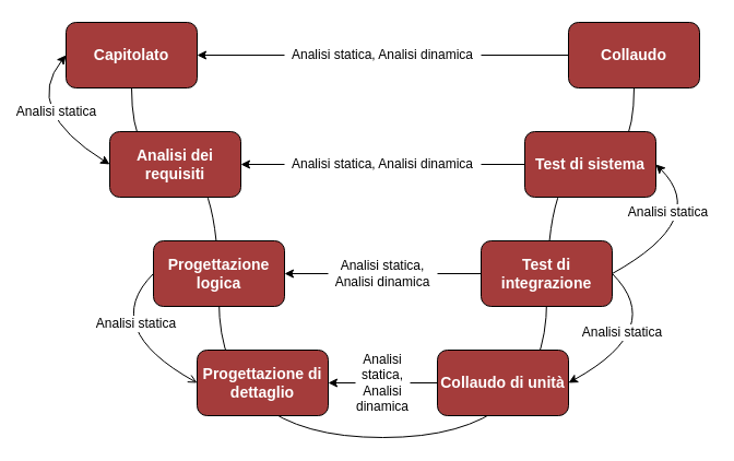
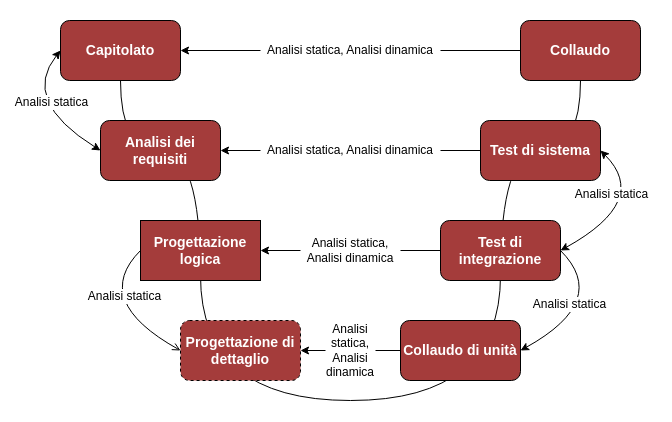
  <mxCell id="0" />
  <mxCell id="1" parent="0" />
  <mxCell id="2" value="&lt;b style=&quot;font-size: 14px;&quot;&gt;Capitolato&lt;/b&gt;" style="rounded=1;whiteSpace=wrap;html=1;fillColor=#A43C3B;gradientColor=none;gradientDirection=north;fontColor=#FFFFFF;fontSize=14;" vertex="1" parent="1"><mxGeometry x="60" y="20" width="120" height="60" as="geometry" /></mxCell>
  <mxCell id="3" value="&lt;b style=&quot;font-size: 14px;&quot;&gt;Collaudo&lt;br style=&quot;font-size: 14px;&quot;&gt;&lt;/b&gt;" style="rounded=1;whiteSpace=wrap;html=1;flipH=0;flipV=1;fillColor=#A43C3B;gradientColor=none;gradientDirection=north;fontColor=#FFFFFF;fontSize=14;" vertex="1" parent="1"><mxGeometry x="520" y="20" width="120" height="60" as="geometry" /></mxCell>
  <mxCell id="4" value="" style="endArrow=none;html=1;entryX=0.5;entryY=1;entryDx=0;entryDy=0;edgeStyle=orthogonalEdgeStyle;curved=1;" edge="1" parent="1" target="2"><mxGeometry width="50" height="50" relative="1" as="geometry"><mxPoint x="350" y="400" as="sourcePoint" /><mxPoint x="120" y="400" as="targetPoint" /><Array as="points"><mxPoint x="200" y="400" /><mxPoint x="200" y="150" /><mxPoint x="120" y="150" /></Array></mxGeometry></mxCell>
  <mxCell id="5" value="" style="endArrow=none;html=1;entryX=0.5;entryY=1;entryDx=0;entryDy=0;edgeStyle=orthogonalEdgeStyle;curved=1;" edge="1" parent="1" target="3"><mxGeometry width="50" height="50" relative="1" as="geometry"><mxPoint x="350" y="400" as="sourcePoint" /><mxPoint x="140" y="90" as="targetPoint" /><Array as="points"><mxPoint x="500" y="400" /><mxPoint x="500" y="150" /><mxPoint x="580" y="150" /></Array></mxGeometry></mxCell>
  <mxCell id="6" value="&lt;b style=&quot;font-size: 14px;&quot;&gt;Analisi dei requisiti&lt;/b&gt;" style="rounded=1;whiteSpace=wrap;html=1;fillColor=#A43C3B;gradientColor=none;gradientDirection=north;fontColor=#FFFFFF;fontSize=14;" vertex="1" parent="1"><mxGeometry x="100" y="120" width="120" height="60" as="geometry" /></mxCell>
  <mxCell id="7" value="&lt;b style=&quot;font-size: 14px;&quot;&gt;Test di sistema&lt;/b&gt;" style="rounded=1;whiteSpace=wrap;html=1;flipH=0;flipV=1;fillColor=#A43C3B;gradientColor=none;gradientDirection=north;fontColor=#FFFFFF;fontSize=14;" vertex="1" parent="1"><mxGeometry x="480" y="120" width="120" height="60" as="geometry" /></mxCell>
- <mxCell id="8" value="&lt;b style=&quot;font-size: 14px;&quot;&gt;Progettazione logica&lt;/b&gt;" style="rounded=1;whiteSpace=wrap;html=1;fillColor=#A43C3B;gradientColor=none;gradientDirection=north;fontColor=#FFFFFF;fontSize=14;" vertex="1" parent="1"><mxGeometry x="140" y="220" width="120" height="60" as="geometry" /></mxCell>
- <mxCell id="9" value="Progettazione di dettaglio" style="rounded=1;whiteSpace=wrap;html=1;fontStyle=1;fillColor=#A43C3B;gradientColor=none;gradientDirection=north;fontColor=#FFFFFF;fontSize=14;" vertex="1" parent="1"><mxGeometry x="180" y="320" width="120" height="60" as="geometry" /></mxCell>
+ <mxCell id="8" value="&lt;b style=&quot;font-size: 14px;&quot;&gt;Progettazione logica&lt;/b&gt;" style="whiteSpace=wrap;html=1;fillColor=#A43C3B;gradientColor=none;gradientDirection=north;fontColor=#FFFFFF;fontSize=14;rounded=0;" vertex="1" parent="1"><mxGeometry x="140" y="220" width="120" height="60" as="geometry" /></mxCell>
+ <mxCell id="9" value="Progettazione di dettaglio" style="rounded=1;whiteSpace=wrap;html=1;fontStyle=1;fillColor=#A43C3B;gradientColor=none;gradientDirection=north;fontColor=#FFFFFF;fontSize=14;dashed=1;" vertex="1" parent="1"><mxGeometry x="180" y="320" width="120" height="60" as="geometry" /></mxCell>
  <mxCell id="10" value="&lt;b style=&quot;font-size: 14px;&quot;&gt;Test di integrazione&lt;/b&gt;" style="rounded=1;whiteSpace=wrap;html=1;flipH=0;flipV=1;fillColor=#A43C3B;gradientColor=none;gradientDirection=north;fontColor=#FFFFFF;fontSize=14;" vertex="1" parent="1"><mxGeometry x="440" y="220" width="120" height="60" as="geometry" /></mxCell>
  <mxCell id="11" value="&lt;b style=&quot;font-size: 14px;&quot;&gt;Collaudo di unità&lt;/b&gt;" style="rounded=1;whiteSpace=wrap;html=1;flipH=0;flipV=1;fillColor=#A43C3B;gradientColor=none;gradientDirection=north;fontColor=#FFFFFF;fontSize=14;" vertex="1" parent="1"><mxGeometry x="400" y="320" width="120" height="60" as="geometry" /></mxCell>
  <mxCell id="12" value="" style="endArrow=classic;html=1;entryX=1;entryY=0.5;entryDx=0;entryDy=0;exitX=0;exitY=0.5;exitDx=0;exitDy=0;" edge="1" parent="1" source="24" target="2"><mxGeometry width="50" height="50" relative="1" as="geometry"><mxPoint x="330" y="120" as="sourcePoint" /><mxPoint x="380" y="70" as="targetPoint" /></mxGeometry></mxCell>
  <mxCell id="13" value="" style="endArrow=classic;html=1;entryX=1;entryY=0.5;entryDx=0;entryDy=0;exitX=0;exitY=0.5;exitDx=0;exitDy=0;" edge="1" parent="1" source="26" target="6"><mxGeometry width="50" height="50" relative="1" as="geometry"><mxPoint x="520" y="60" as="sourcePoint" /><mxPoint x="200" y="60" as="targetPoint" /></mxGeometry></mxCell>
  <mxCell id="14" value="" style="endArrow=classic;html=1;entryX=1;entryY=0.5;entryDx=0;entryDy=0;exitX=0;exitY=0.5;exitDx=0;exitDy=0;" edge="1" parent="1" source="28" target="8"><mxGeometry width="50" height="50" relative="1" as="geometry"><mxPoint x="480" y="160" as="sourcePoint" /><mxPoint x="240" y="160" as="targetPoint" /></mxGeometry></mxCell>
  <mxCell id="15" value="" style="endArrow=classic;html=1;entryX=1;entryY=0.5;entryDx=0;entryDy=0;exitX=0;exitY=0.5;exitDx=0;exitDy=0;" edge="1" parent="1" source="30" target="9"><mxGeometry width="50" height="50" relative="1" as="geometry"><mxPoint x="440" y="260" as="sourcePoint" /><mxPoint x="280" y="260" as="targetPoint" /></mxGeometry></mxCell>
  <mxCell id="16" value="" style="endArrow=classic;html=1;exitX=0;exitY=0.5;exitDx=0;exitDy=0;entryX=0;entryY=0.5;entryDx=0;entryDy=0;startArrow=classic;startFill=1;curved=1;" edge="1" parent="1" source="2" target="6"><mxGeometry width="50" height="50" relative="1" as="geometry"><mxPoint x="60" y="190" as="sourcePoint" /><mxPoint x="110" y="140" as="targetPoint" /><Array as="points"><mxPoint x="20" y="100" /></Array></mxGeometry></mxCell>
  <mxCell id="17" value="Analisi statica" style="text;html=1;align=center;verticalAlign=middle;resizable=0;points=[];;labelBackgroundColor=#ffffff;" vertex="1" connectable="0" parent="16"><mxGeometry x="-0.418" y="25" relative="1" as="geometry"><mxPoint as="offset" /></mxGeometry></mxCell>
  <mxCell id="18" value="" style="endArrow=open;html=1;exitX=0;exitY=0.5;exitDx=0;exitDy=0;entryX=0;entryY=0.5;entryDx=0;entryDy=0;curved=1;" edge="1" parent="1" source="8" target="9"><mxGeometry width="50" height="50" relative="1" as="geometry"><mxPoint x="120" y="160" as="sourcePoint" /><mxPoint x="160" y="260" as="targetPoint" /><Array as="points"><mxPoint x="90" y="300" /></Array></mxGeometry></mxCell>
  <mxCell id="19" value="Analisi statica" style="text;html=1;align=center;verticalAlign=middle;resizable=0;points=[];;labelBackgroundColor=#ffffff;" vertex="1" connectable="0" parent="18"><mxGeometry x="-0.498" y="21" relative="1" as="geometry"><mxPoint as="offset" /></mxGeometry></mxCell>
  <mxCell id="20" value="" style="endArrow=classic;html=1;exitX=1;exitY=0.5;exitDx=0;exitDy=0;entryX=1;entryY=0.5;entryDx=0;entryDy=0;curved=1;" edge="1" parent="1" source="10" target="11"><mxGeometry width="50" height="50" relative="1" as="geometry"><mxPoint x="200" y="360" as="sourcePoint" /><mxPoint x="160" y="260" as="targetPoint" /><Array as="points"><mxPoint x="610" y="300" /></Array></mxGeometry></mxCell>
  <mxCell id="21" value="Analisi statica" style="text;html=1;align=center;verticalAlign=middle;resizable=0;points=[];;labelBackgroundColor=#ffffff;" vertex="1" connectable="0" parent="20"><mxGeometry x="-0.489" y="-32" relative="1" as="geometry"><mxPoint as="offset" /></mxGeometry></mxCell>
- <mxCell id="22" value="" style="endArrow=none;html=1;curved=1;exitX=1;exitY=0.5;exitDx=0;exitDy=0;entryX=1;entryY=0.5;entryDx=0;entryDy=0;startArrow=classic;startFill=1;" edge="1" parent="1" source="7" target="10"><mxGeometry width="50" height="50" relative="1" as="geometry"><mxPoint x="640" y="140" as="sourcePoint" /><mxPoint x="620" y="260" as="targetPoint" /><Array as="points"><mxPoint x="650" y="200" /></Array></mxGeometry></mxCell>
+ <mxCell id="22" value="" style="endArrow=classic;html=1;curved=1;exitX=1;exitY=0.5;exitDx=0;exitDy=0;entryX=1;entryY=0.5;entryDx=0;entryDy=0;startArrow=classic;startFill=1;" edge="1" parent="1" source="7" target="10"><mxGeometry width="50" height="50" relative="1" as="geometry"><mxPoint x="640" y="140" as="sourcePoint" /><mxPoint x="620" y="260" as="targetPoint" /><Array as="points"><mxPoint x="650" y="200" /></Array></mxGeometry></mxCell>
  <mxCell id="23" value="Analisi statica" style="text;html=1;align=center;verticalAlign=middle;resizable=0;points=[];;labelBackgroundColor=#ffffff;" vertex="1" connectable="0" parent="22"><mxGeometry x="-0.562" y="-23" relative="1" as="geometry"><mxPoint as="offset" /></mxGeometry></mxCell>
  <mxCell id="24" value="Analisi statica, Analisi dinamica" style="text;html=1;strokeColor=none;fillColor=none;align=center;verticalAlign=middle;whiteSpace=wrap;rounded=0;" vertex="1" parent="1"><mxGeometry x="260" y="40" width="180" height="20" as="geometry" /></mxCell>
  <mxCell id="25" value="" style="endArrow=none;html=1;entryX=1;entryY=0.5;entryDx=0;entryDy=0;exitX=0;exitY=0.5;exitDx=0;exitDy=0;endFill=0;" edge="1" parent="1" source="3" target="24"><mxGeometry width="50" height="50" relative="1" as="geometry"><mxPoint x="510" y="50" as="sourcePoint" /><mxPoint x="190" y="50" as="targetPoint" /></mxGeometry></mxCell>
  <mxCell id="26" value="Analisi statica, Analisi dinamica" style="text;html=1;strokeColor=none;fillColor=none;align=center;verticalAlign=middle;whiteSpace=wrap;rounded=0;" vertex="1" parent="1"><mxGeometry x="260" y="140" width="180" height="20" as="geometry" /></mxCell>
  <mxCell id="27" value="" style="endArrow=none;html=1;entryX=1;entryY=0.5;entryDx=0;entryDy=0;exitX=0;exitY=0.5;exitDx=0;exitDy=0;endFill=0;" edge="1" parent="1" source="7" target="26"><mxGeometry width="50" height="50" relative="1" as="geometry"><mxPoint x="470" y="150" as="sourcePoint" /><mxPoint x="230" y="150" as="targetPoint" /></mxGeometry></mxCell>
  <mxCell id="28" value="Analisi statica, Analisi dinamica" style="text;html=1;strokeColor=none;fillColor=none;align=center;verticalAlign=middle;whiteSpace=wrap;rounded=0;" vertex="1" parent="1"><mxGeometry x="300" y="240" width="100" height="20" as="geometry" /></mxCell>
  <mxCell id="29" value="" style="endArrow=none;html=1;entryX=1;entryY=0.5;entryDx=0;entryDy=0;exitX=0;exitY=0.5;exitDx=0;exitDy=0;endFill=0;" edge="1" parent="1" source="10" target="28"><mxGeometry width="50" height="50" relative="1" as="geometry"><mxPoint x="430" y="250" as="sourcePoint" /><mxPoint x="270" y="250" as="targetPoint" /></mxGeometry></mxCell>
  <mxCell id="30" value="Analisi statica, Analisi dinamica" style="text;html=1;strokeColor=none;fillColor=none;align=center;verticalAlign=middle;whiteSpace=wrap;rounded=0;" vertex="1" parent="1"><mxGeometry x="325" y="340" width="50" height="20" as="geometry" /></mxCell>
  <mxCell id="31" value="" style="endArrow=none;html=1;entryX=1;entryY=0.5;entryDx=0;entryDy=0;exitX=0;exitY=0.5;exitDx=0;exitDy=0;endFill=0;" edge="1" parent="1" source="11" target="30"><mxGeometry width="50" height="50" relative="1" as="geometry"><mxPoint x="390" y="350" as="sourcePoint" /><mxPoint x="310" y="350" as="targetPoint" /></mxGeometry></mxCell>
